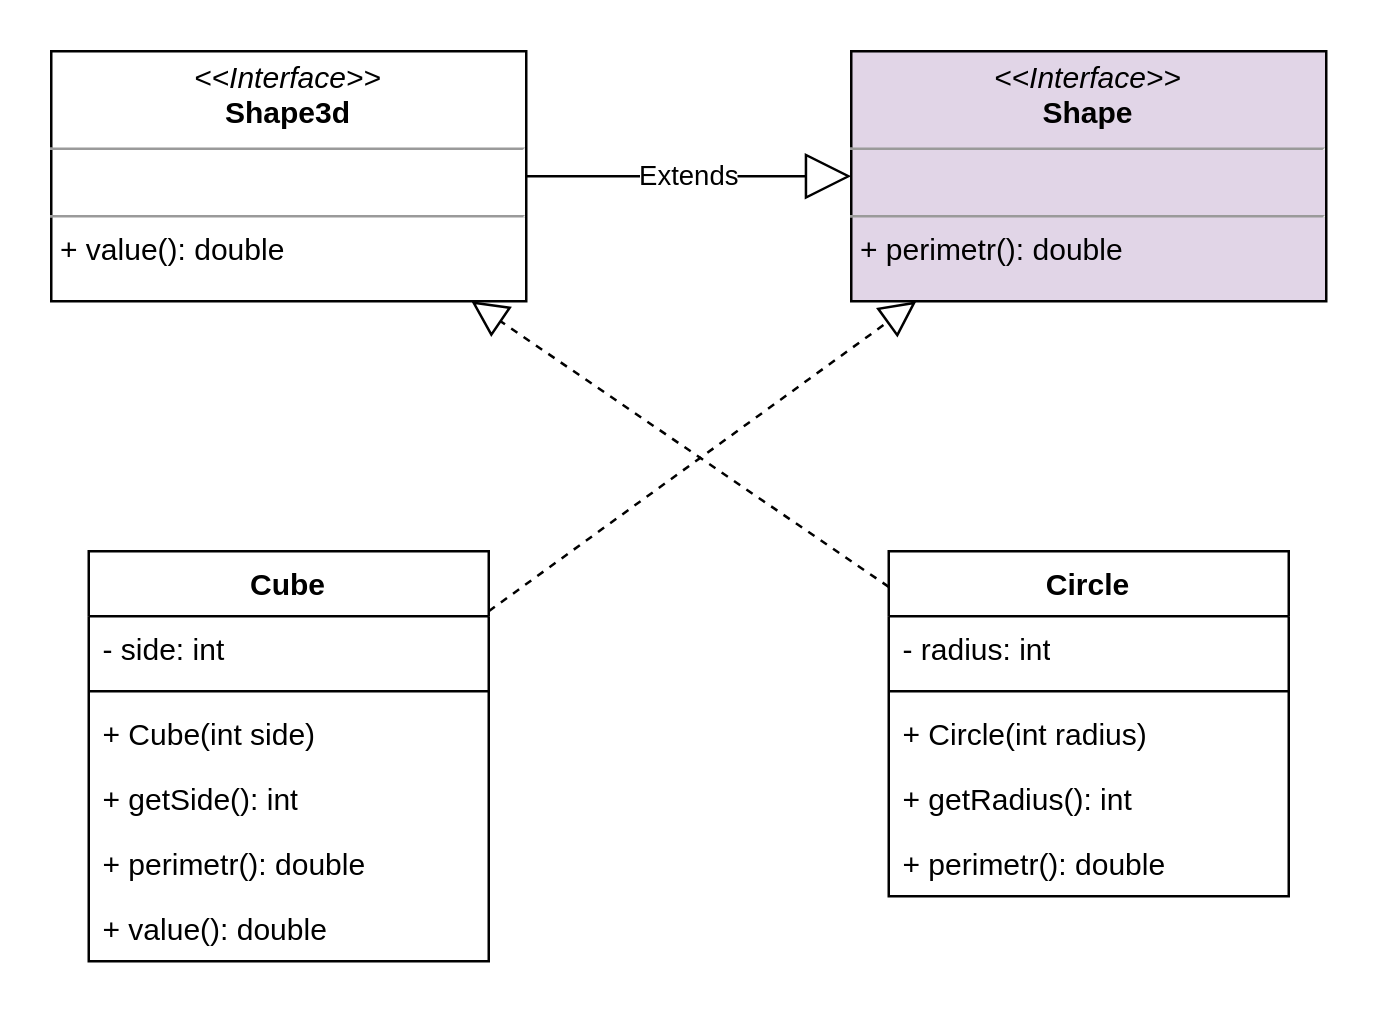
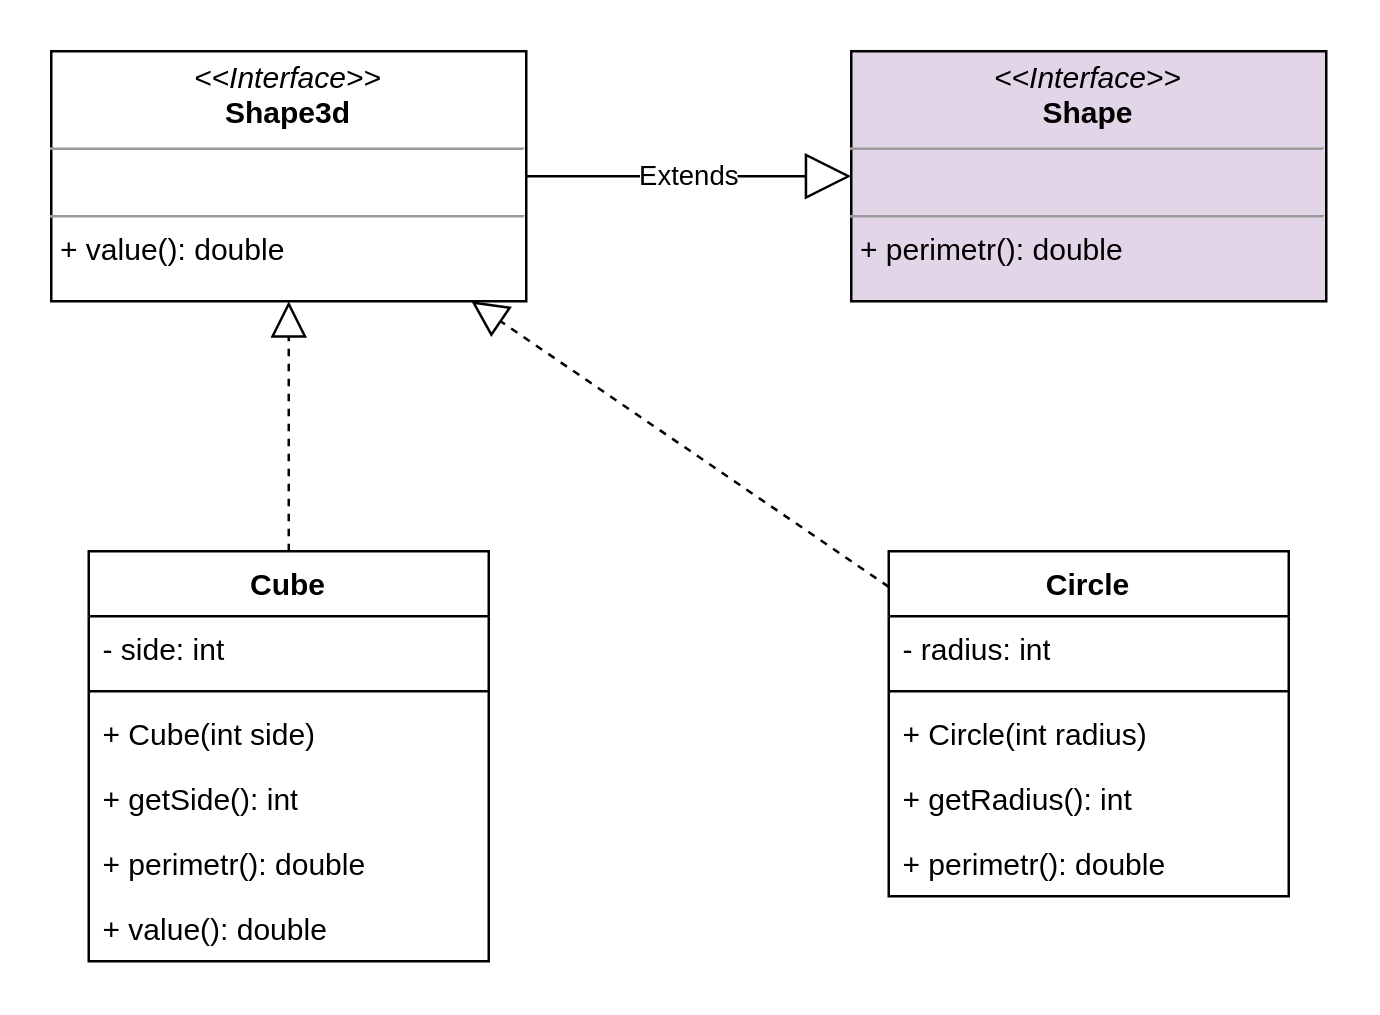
  <mxCell id="0" />
  <mxCell id="1" parent="0" />
  <mxCell id="2" value="&lt;p style=&quot;margin:0px;margin-top:4px;text-align:center;&quot;&gt;&lt;i&gt;&amp;lt;&amp;lt;Interface&amp;gt;&amp;gt;&lt;/i&gt;&lt;br&gt;&lt;b&gt;Shape&lt;/b&gt;&lt;br&gt;&lt;/p&gt;&lt;hr size=&quot;1&quot;&gt;&lt;p style=&quot;margin:0px;margin-left:4px;&quot;&gt;&lt;br&gt;&lt;/p&gt;&lt;hr size=&quot;1&quot;&gt;&lt;p style=&quot;margin:0px;margin-left:4px;&quot;&gt;+ perimetr(): double&lt;br&gt;&lt;/p&gt;" style="verticalAlign=top;align=left;overflow=fill;fontSize=12;fontFamily=Helvetica;html=1;whiteSpace=wrap;fillColor=#e1d5e7;" vertex="1" parent="1"><mxGeometry x="340" y="20" width="190" height="100" as="geometry" /></mxCell>
  <mxCell id="3" value="&lt;p style=&quot;margin:0px;margin-top:4px;text-align:center;&quot;&gt;&lt;i&gt;&amp;lt;&amp;lt;Interface&amp;gt;&amp;gt;&lt;/i&gt;&lt;br&gt;&lt;b&gt;Shape3d&lt;/b&gt;&lt;br&gt;&lt;/p&gt;&lt;hr size=&quot;1&quot;&gt;&lt;p style=&quot;margin:0px;margin-left:4px;&quot;&gt;&lt;br&gt;&lt;/p&gt;&lt;hr size=&quot;1&quot;&gt;&lt;p style=&quot;margin:0px;margin-left:4px;&quot;&gt;+ value(): double&lt;br&gt;&lt;/p&gt;" style="verticalAlign=top;align=left;overflow=fill;fontSize=12;fontFamily=Helvetica;html=1;whiteSpace=wrap;" vertex="1" parent="1"><mxGeometry x="20" y="20" width="190" height="100" as="geometry" /></mxCell>
  <mxCell id="4" value="Extends" style="endArrow=block;endSize=16;endFill=0;html=1;rounded=0;" edge="1" parent="1" source="3" target="2"><mxGeometry width="160" relative="1" as="geometry"><mxPoint x="220" y="260" as="sourcePoint" /><mxPoint x="380" y="260" as="targetPoint" /></mxGeometry></mxCell>
  <mxCell id="5" value="Circle" style="swimlane;fontStyle=1;align=center;verticalAlign=top;childLayout=stackLayout;horizontal=1;startSize=26;horizontalStack=0;resizeParent=1;resizeParentMax=0;resizeLast=0;collapsible=1;marginBottom=0;whiteSpace=wrap;html=1;" vertex="1" parent="1"><mxGeometry x="355" y="220" width="160" height="138" as="geometry" /></mxCell>
  <mxCell id="6" value="- radius: int" style="text;strokeColor=none;fillColor=none;align=left;verticalAlign=top;spacingLeft=4;spacingRight=4;overflow=hidden;rotatable=0;points=[[0,0.5],[1,0.5]];portConstraint=eastwest;whiteSpace=wrap;html=1;" vertex="1" parent="5"><mxGeometry y="26" width="160" height="26" as="geometry" /></mxCell>
  <mxCell id="7" value="" style="line;strokeWidth=1;fillColor=none;align=left;verticalAlign=middle;spacingTop=-1;spacingLeft=3;spacingRight=3;rotatable=0;labelPosition=right;points=[];portConstraint=eastwest;strokeColor=inherit;" vertex="1" parent="5"><mxGeometry y="52" width="160" height="8" as="geometry" /></mxCell>
  <mxCell id="8" value="+ Circle(int radius)" style="text;strokeColor=none;fillColor=none;align=left;verticalAlign=top;spacingLeft=4;spacingRight=4;overflow=hidden;rotatable=0;points=[[0,0.5],[1,0.5]];portConstraint=eastwest;whiteSpace=wrap;html=1;" vertex="1" parent="5"><mxGeometry y="60" width="160" height="26" as="geometry" /></mxCell>
  <mxCell id="9" value="+&amp;nbsp;getRadius(): int" style="text;strokeColor=none;fillColor=none;align=left;verticalAlign=top;spacingLeft=4;spacingRight=4;overflow=hidden;rotatable=0;points=[[0,0.5],[1,0.5]];portConstraint=eastwest;whiteSpace=wrap;html=1;" vertex="1" parent="5"><mxGeometry y="86" width="160" height="26" as="geometry" /></mxCell>
  <mxCell id="10" value="+&amp;nbsp;perimetr(): double" style="text;strokeColor=none;fillColor=none;align=left;verticalAlign=top;spacingLeft=4;spacingRight=4;overflow=hidden;rotatable=0;points=[[0,0.5],[1,0.5]];portConstraint=eastwest;whiteSpace=wrap;html=1;" vertex="1" parent="5"><mxGeometry y="112" width="160" height="26" as="geometry" /></mxCell>
  <mxCell id="11" value="" style="endArrow=block;dashed=1;endFill=0;endSize=12;html=1;rounded=0;" edge="1" parent="1" source="5" target="3"><mxGeometry width="160" relative="1" as="geometry"><mxPoint x="0" y="262.5" as="sourcePoint" /><mxPoint x="160" y="262.5" as="targetPoint" /></mxGeometry></mxCell>
  <mxCell id="12" value="Cube" style="swimlane;fontStyle=1;align=center;verticalAlign=top;childLayout=stackLayout;horizontal=1;startSize=26;horizontalStack=0;resizeParent=1;resizeParentMax=0;resizeLast=0;collapsible=1;marginBottom=0;whiteSpace=wrap;html=1;" vertex="1" parent="1"><mxGeometry x="35" y="220" width="160" height="164" as="geometry" /></mxCell>
  <mxCell id="13" value="- side: int" style="text;strokeColor=none;fillColor=none;align=left;verticalAlign=top;spacingLeft=4;spacingRight=4;overflow=hidden;rotatable=0;points=[[0,0.5],[1,0.5]];portConstraint=eastwest;whiteSpace=wrap;html=1;" vertex="1" parent="12"><mxGeometry y="26" width="160" height="26" as="geometry" /></mxCell>
  <mxCell id="14" value="" style="line;strokeWidth=1;fillColor=none;align=left;verticalAlign=middle;spacingTop=-1;spacingLeft=3;spacingRight=3;rotatable=0;labelPosition=right;points=[];portConstraint=eastwest;strokeColor=inherit;" vertex="1" parent="12"><mxGeometry y="52" width="160" height="8" as="geometry" /></mxCell>
  <mxCell id="15" value="+&amp;nbsp;Cube(int side)" style="text;strokeColor=none;fillColor=none;align=left;verticalAlign=top;spacingLeft=4;spacingRight=4;overflow=hidden;rotatable=0;points=[[0,0.5],[1,0.5]];portConstraint=eastwest;whiteSpace=wrap;html=1;" vertex="1" parent="12"><mxGeometry y="60" width="160" height="26" as="geometry" /></mxCell>
  <mxCell id="16" value="+&amp;nbsp;getSide(): int" style="text;strokeColor=none;fillColor=none;align=left;verticalAlign=top;spacingLeft=4;spacingRight=4;overflow=hidden;rotatable=0;points=[[0,0.5],[1,0.5]];portConstraint=eastwest;whiteSpace=wrap;html=1;" vertex="1" parent="12"><mxGeometry y="86" width="160" height="26" as="geometry" /></mxCell>
  <mxCell id="17" value="+&amp;nbsp;perimetr(): double" style="text;strokeColor=none;fillColor=none;align=left;verticalAlign=top;spacingLeft=4;spacingRight=4;overflow=hidden;rotatable=0;points=[[0,0.5],[1,0.5]];portConstraint=eastwest;whiteSpace=wrap;html=1;" vertex="1" parent="12"><mxGeometry y="112" width="160" height="26" as="geometry" /></mxCell>
  <mxCell id="18" value="+ value(): double" style="text;strokeColor=none;fillColor=none;align=left;verticalAlign=top;spacingLeft=4;spacingRight=4;overflow=hidden;rotatable=0;points=[[0,0.5],[1,0.5]];portConstraint=eastwest;whiteSpace=wrap;html=1;" vertex="1" parent="12"><mxGeometry y="138" width="160" height="26" as="geometry" /></mxCell>
- <mxCell id="19" value="" style="endArrow=block;dashed=1;endFill=0;endSize=12;html=1;rounded=0;" edge="1" parent="1" source="12" target="2"><mxGeometry width="160" relative="1" as="geometry"><mxPoint x="220" y="260" as="sourcePoint" /><mxPoint x="380" y="260" as="targetPoint" /></mxGeometry></mxCell>
+ <mxCell id="19" value="" style="endArrow=block;dashed=1;endFill=0;endSize=12;html=1;rounded=0;" edge="1" parent="1" source="12" target="3"><mxGeometry width="160" relative="1" as="geometry"><mxPoint x="220" y="260" as="sourcePoint" /><mxPoint x="380" y="260" as="targetPoint" /></mxGeometry></mxCell>
